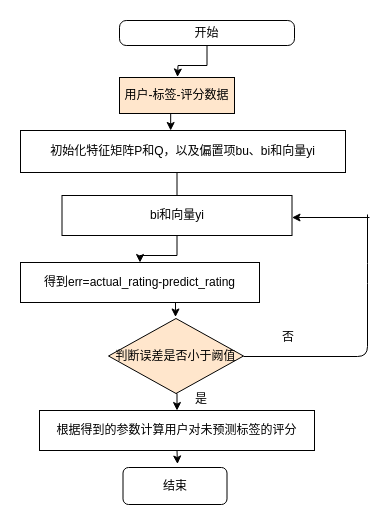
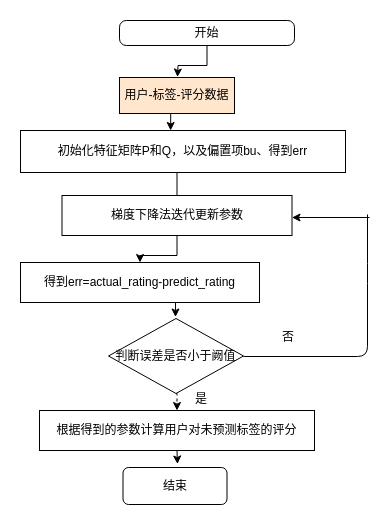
  <mxCell id="0" />
  <mxCell id="1" parent="0" />
  <mxCell id="2" style="edgeStyle=orthogonalEdgeStyle;rounded=0;orthogonalLoop=1;jettySize=auto;html=1;exitX=0.5;exitY=1;exitDx=0;exitDy=0;" edge="1" parent="1" source="3"><mxGeometry relative="1" as="geometry"><mxPoint x="177" y="76.5" as="targetPoint" /></mxGeometry></mxCell>
  <mxCell id="3" value="开始" style="rounded=1;whiteSpace=wrap;html=1;arcSize=27;" parent="1" vertex="1"><mxGeometry x="119" y="20" width="175" height="25" as="geometry" /></mxCell>
  <mxCell id="4" style="edgeStyle=orthogonalEdgeStyle;rounded=0;orthogonalLoop=1;jettySize=auto;html=1;exitX=0.5;exitY=1;exitDx=0;exitDy=0;entryX=0.5;entryY=0;entryDx=0;entryDy=0;endArrow=none;" edge="1" parent="1" source="5" target="7"><mxGeometry relative="1" as="geometry" /></mxCell>
- <mxCell id="5" value="初始化特征矩阵P和Q，以及偏置项bu、bi和向量yi" style="rounded=0;whiteSpace=wrap;html=1;" parent="1" vertex="1"><mxGeometry x="20" y="130" width="325" height="42" as="geometry" /></mxCell>
+ <mxCell id="5" value="初始化特征矩阵P和Q，以及偏置项bu、得到err" style="rounded=0;whiteSpace=wrap;html=1;" parent="1" vertex="1"><mxGeometry x="20" y="130" width="325" height="42" as="geometry" /></mxCell>
  <mxCell id="6" style="edgeStyle=orthogonalEdgeStyle;rounded=0;orthogonalLoop=1;jettySize=auto;html=1;exitX=0.5;exitY=1;exitDx=0;exitDy=0;entryX=0.5;entryY=0;entryDx=0;entryDy=0;" edge="1" parent="1" source="7" target="9"><mxGeometry relative="1" as="geometry" /></mxCell>
- <mxCell id="7" value="bi和向量yi" style="rounded=0;whiteSpace=wrap;html=1;" parent="1" vertex="1"><mxGeometry x="61.5" y="195" width="230" height="40" as="geometry" /></mxCell>
+ <mxCell id="7" value="梯度下降法迭代更新参数" style="rounded=0;whiteSpace=wrap;html=1;" parent="1" vertex="1"><mxGeometry x="61.5" y="195" width="230" height="40" as="geometry" /></mxCell>
  <mxCell id="8" style="edgeStyle=orthogonalEdgeStyle;rounded=0;orthogonalLoop=1;jettySize=auto;html=1;exitX=0.5;exitY=1;exitDx=0;exitDy=0;" edge="1" parent="1" source="9"><mxGeometry relative="1" as="geometry"><mxPoint x="175" y="316.5" as="targetPoint" /></mxGeometry></mxCell>
  <mxCell id="9" value="得到err=actual_rating-predict_rating" style="rounded=0;whiteSpace=wrap;html=1;" parent="1" vertex="1"><mxGeometry x="20" y="262" width="239" height="40" as="geometry" /></mxCell>
  <mxCell id="10" value="" style="endArrow=classic;html=1;" parent="1" edge="1"><mxGeometry width="50" height="50" relative="1" as="geometry"><mxPoint x="369" y="217" as="sourcePoint" /><mxPoint x="291.5" y="217" as="targetPoint" /></mxGeometry></mxCell>
  <mxCell id="11" value="" style="endArrow=none;html=1;" parent="1" edge="1"><mxGeometry width="50" height="50" relative="1" as="geometry"><mxPoint x="243" y="356" as="sourcePoint" /><mxPoint x="367" y="214" as="targetPoint" /><Array as="points"><mxPoint x="367" y="356" /><mxPoint x="367" y="273" /></Array></mxGeometry></mxCell>
  <mxCell id="12" value="否" style="text;html=1;strokeColor=none;fillColor=none;align=center;verticalAlign=middle;whiteSpace=wrap;rounded=0;" parent="1" vertex="1"><mxGeometry x="226.5" y="318" width="122" height="38" as="geometry" /></mxCell>
  <mxCell id="13" style="edgeStyle=orthogonalEdgeStyle;rounded=0;orthogonalLoop=1;jettySize=auto;html=1;exitX=0.5;exitY=1;exitDx=0;exitDy=0;" edge="1" parent="1" source="14"><mxGeometry relative="1" as="geometry"><mxPoint x="177" y="463.5" as="targetPoint" /></mxGeometry></mxCell>
  <mxCell id="14" value="根据得到的参数计算用户对未预测标签的评分" style="rounded=0;whiteSpace=wrap;html=1;" parent="1" vertex="1"><mxGeometry x="39" y="410" width="275" height="40" as="geometry" /></mxCell>
  <mxCell id="15" style="edgeStyle=orthogonalEdgeStyle;rounded=0;orthogonalLoop=1;jettySize=auto;html=1;exitX=0.5;exitY=1;exitDx=0;exitDy=0;entryX=0.462;entryY=0;entryDx=0;entryDy=0;entryPerimeter=0;" edge="1" parent="1" source="16" target="5"><mxGeometry relative="1" as="geometry" /></mxCell>
  <mxCell id="16" value="&lt;span&gt;用户-标签-评分数据&lt;/span&gt;" style="rounded=0;whiteSpace=wrap;html=1;fillColor=#ffe6cc;" vertex="1" parent="1"><mxGeometry x="119" y="77" width="115" height="36" as="geometry" /></mxCell>
  <mxCell id="17" value="结束" style="rounded=1;whiteSpace=wrap;html=1;" vertex="1" parent="1"><mxGeometry x="122.5" y="467" width="104" height="37" as="geometry" /></mxCell>
- <mxCell id="18" style="edgeStyle=orthogonalEdgeStyle;rounded=0;orthogonalLoop=1;jettySize=auto;html=1;exitX=0.5;exitY=1;exitDx=0;exitDy=0;entryX=0.5;entryY=0;entryDx=0;entryDy=0;" edge="1" parent="1" source="19" target="14"><mxGeometry relative="1" as="geometry" /></mxCell>
- <mxCell id="19" value="判断误差是否小于阙值" style="rhombus;whiteSpace=wrap;html=1;fillColor=#ffe6cc;" vertex="1" parent="1"><mxGeometry x="108" y="318" width="135" height="75" as="geometry" /></mxCell>
+ <mxCell id="18" style="edgeStyle=orthogonalEdgeStyle;rounded=0;orthogonalLoop=1;jettySize=auto;html=1;exitX=0.5;exitY=1;exitDx=0;exitDy=0;entryX=0.5;entryY=0;entryDx=0;entryDy=0;dashed=1;" edge="1" parent="1" source="19" target="14"><mxGeometry relative="1" as="geometry" /></mxCell>
+ <mxCell id="19" value="判断误差是否小于阙值" style="rhombus;whiteSpace=wrap;html=1;" vertex="1" parent="1"><mxGeometry x="108" y="318" width="135" height="75" as="geometry" /></mxCell>
  <mxCell id="20" value="是" style="text;html=1;strokeColor=none;fillColor=none;align=center;verticalAlign=middle;whiteSpace=wrap;rounded=0;" vertex="1" parent="1"><mxGeometry x="140" y="380" width="122" height="38" as="geometry" /></mxCell>
